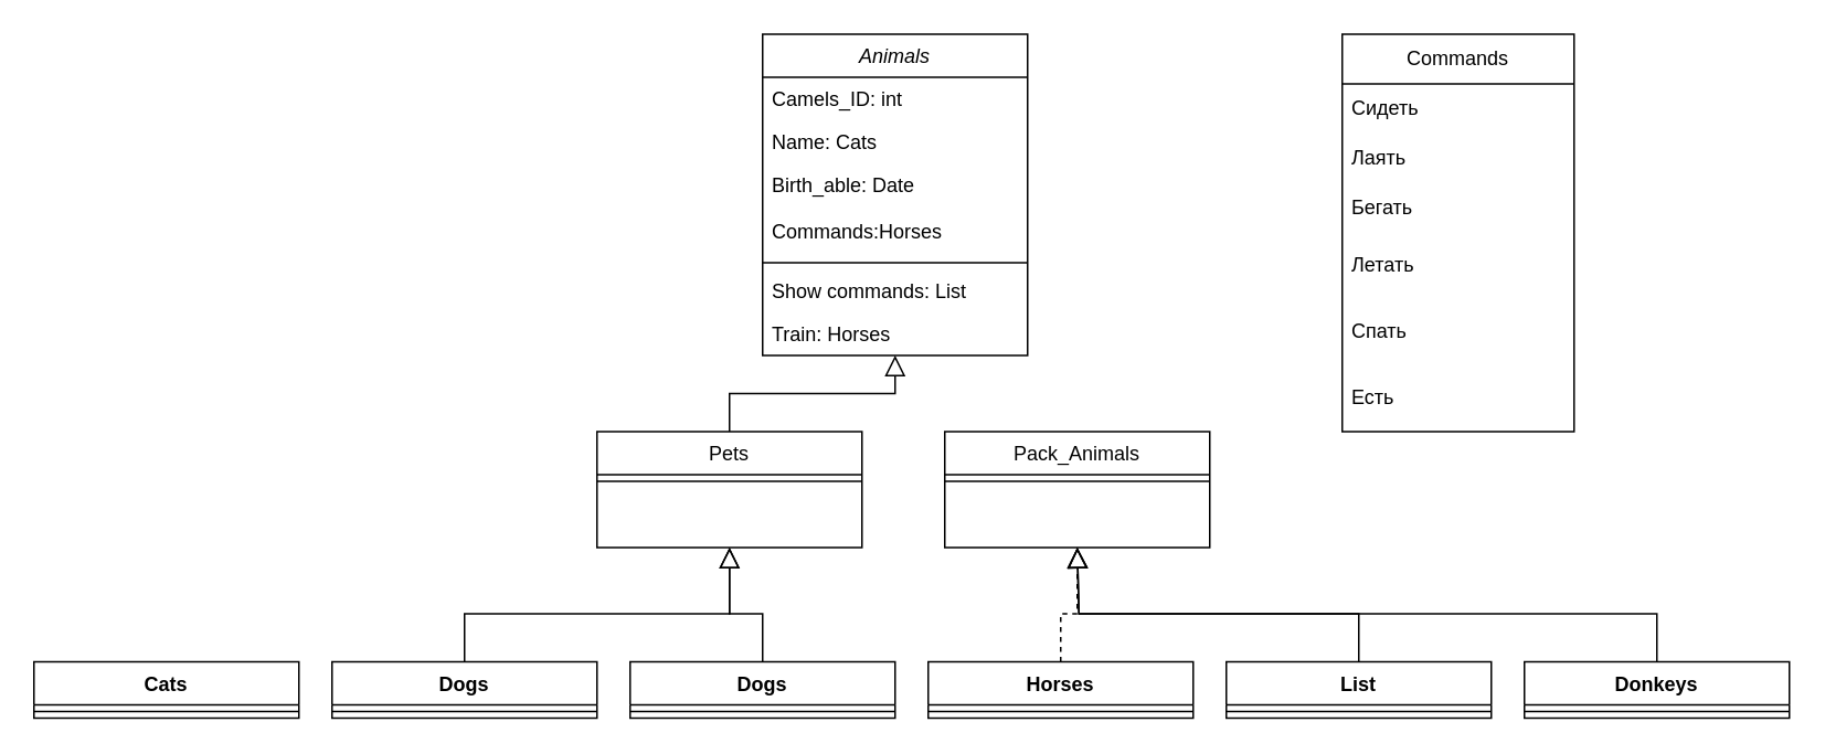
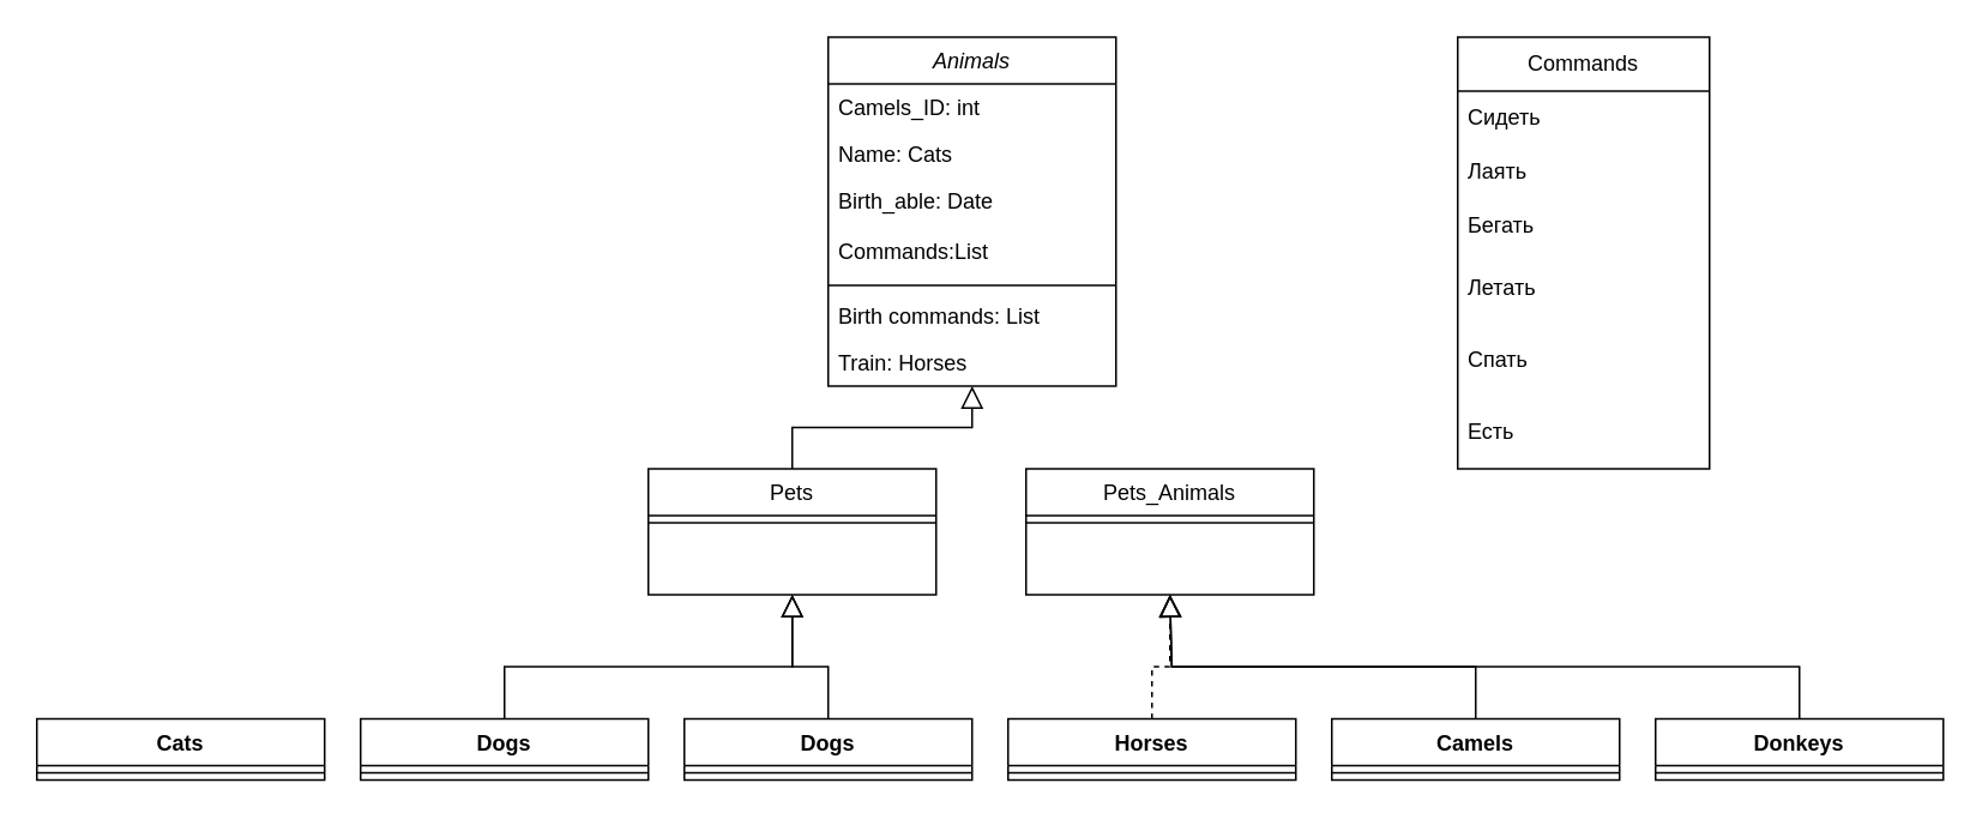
  <mxCell id="0" />
  <mxCell id="1" parent="0" />
  <mxCell id="2" value="Animals" style="swimlane;fontStyle=2;align=center;verticalAlign=top;childLayout=stackLayout;horizontal=1;startSize=26;horizontalStack=0;resizeParent=1;resizeLast=0;collapsible=1;marginBottom=0;rounded=0;shadow=0;strokeWidth=1;" parent="1" vertex="1"><mxGeometry x="460" y="20" width="160" height="194" as="geometry"><mxRectangle x="230" y="140" width="160" height="26" as="alternateBounds" /></mxGeometry></mxCell>
  <mxCell id="3" value="Camels_ID: int" style="text;align=left;verticalAlign=top;spacingLeft=4;spacingRight=4;overflow=hidden;rotatable=0;points=[[0,0.5],[1,0.5]];portConstraint=eastwest;" parent="2" vertex="1"><mxGeometry y="26" width="160" height="26" as="geometry" /></mxCell>
  <mxCell id="4" value="Name: Cats " style="text;align=left;verticalAlign=top;spacingLeft=4;spacingRight=4;overflow=hidden;rotatable=0;points=[[0,0.5],[1,0.5]];portConstraint=eastwest;" vertex="1" parent="2"><mxGeometry y="52" width="160" height="26" as="geometry" /></mxCell>
  <mxCell id="5" value="Birth_able: Date" style="text;align=left;verticalAlign=top;spacingLeft=4;spacingRight=4;overflow=hidden;rotatable=0;points=[[0,0.5],[1,0.5]];portConstraint=eastwest;rounded=0;shadow=0;html=0;" parent="2" vertex="1"><mxGeometry y="78" width="160" height="28" as="geometry" /></mxCell>
- <mxCell id="6" value="Commands:Horses" style="text;align=left;verticalAlign=top;spacingLeft=4;spacingRight=4;overflow=hidden;rotatable=0;points=[[0,0.5],[1,0.5]];portConstraint=eastwest;rounded=0;shadow=0;html=0;" vertex="1" parent="2"><mxGeometry y="106" width="160" height="28" as="geometry" /></mxCell>
+ <mxCell id="6" value="Commands:List" style="text;align=left;verticalAlign=top;spacingLeft=4;spacingRight=4;overflow=hidden;rotatable=0;points=[[0,0.5],[1,0.5]];portConstraint=eastwest;rounded=0;shadow=0;html=0;" vertex="1" parent="2"><mxGeometry y="106" width="160" height="28" as="geometry" /></mxCell>
  <mxCell id="7" value="" style="line;html=1;strokeWidth=1;align=left;verticalAlign=middle;spacingTop=-1;spacingLeft=3;spacingRight=3;rotatable=0;labelPosition=right;points=[];portConstraint=eastwest;" parent="2" vertex="1"><mxGeometry y="134" width="160" height="8" as="geometry" /></mxCell>
- <mxCell id="8" value="Show commands: List" style="text;align=left;verticalAlign=top;spacingLeft=4;spacingRight=4;overflow=hidden;rotatable=0;points=[[0,0.5],[1,0.5]];portConstraint=eastwest;" parent="2" vertex="1"><mxGeometry y="142" width="160" height="26" as="geometry" /></mxCell>
+ <mxCell id="8" value="Birth commands: List" style="text;align=left;verticalAlign=top;spacingLeft=4;spacingRight=4;overflow=hidden;rotatable=0;points=[[0,0.5],[1,0.5]];portConstraint=eastwest;" parent="2" vertex="1"><mxGeometry y="142" width="160" height="26" as="geometry" /></mxCell>
  <mxCell id="9" value="Train: Horses" style="text;align=left;verticalAlign=top;spacingLeft=4;spacingRight=4;overflow=hidden;rotatable=0;points=[[0,0.5],[1,0.5]];portConstraint=eastwest;" vertex="1" parent="2"><mxGeometry y="168" width="160" height="26" as="geometry" /></mxCell>
  <mxCell id="10" value="Pets" style="swimlane;fontStyle=0;align=center;verticalAlign=top;childLayout=stackLayout;horizontal=1;startSize=26;horizontalStack=0;resizeParent=1;resizeLast=0;collapsible=1;marginBottom=0;rounded=0;shadow=0;strokeWidth=1;" parent="1" vertex="1"><mxGeometry x="360" y="260" width="160" height="70" as="geometry"><mxRectangle x="130" y="380" width="160" height="26" as="alternateBounds" /></mxGeometry></mxCell>
  <mxCell id="11" value="" style="line;html=1;strokeWidth=1;align=left;verticalAlign=middle;spacingTop=-1;spacingLeft=3;spacingRight=3;rotatable=0;labelPosition=right;points=[];portConstraint=eastwest;" parent="10" vertex="1"><mxGeometry y="26" width="160" height="8" as="geometry" /></mxCell>
  <mxCell id="12" value="" style="endArrow=block;endSize=10;endFill=0;shadow=0;strokeWidth=1;rounded=0;edgeStyle=elbowEdgeStyle;elbow=vertical;dashed=0;dashPattern=8 8;" parent="1" source="10" target="2" edge="1"><mxGeometry width="160" relative="1" as="geometry"><mxPoint x="440" y="103" as="sourcePoint" /><mxPoint x="440" y="103" as="targetPoint" /></mxGeometry></mxCell>
- <mxCell id="13" value="Pack_Animals" style="swimlane;fontStyle=0;align=center;verticalAlign=top;childLayout=stackLayout;horizontal=1;startSize=26;horizontalStack=0;resizeParent=1;resizeLast=0;collapsible=1;marginBottom=0;rounded=0;shadow=0;strokeWidth=1;" parent="1" vertex="1"><mxGeometry x="570" y="260" width="160" height="70" as="geometry"><mxRectangle x="340" y="380" width="170" height="26" as="alternateBounds" /></mxGeometry></mxCell>
+ <mxCell id="13" value="Pets_Animals" style="swimlane;fontStyle=0;align=center;verticalAlign=top;childLayout=stackLayout;horizontal=1;startSize=26;horizontalStack=0;resizeParent=1;resizeLast=0;collapsible=1;marginBottom=0;rounded=0;shadow=0;strokeWidth=1;" parent="1" vertex="1"><mxGeometry x="570" y="260" width="160" height="70" as="geometry"><mxRectangle x="340" y="380" width="170" height="26" as="alternateBounds" /></mxGeometry></mxCell>
  <mxCell id="14" value="" style="line;html=1;strokeWidth=1;align=left;verticalAlign=middle;spacingTop=-1;spacingLeft=3;spacingRight=3;rotatable=0;labelPosition=right;points=[];portConstraint=eastwest;" parent="13" vertex="1"><mxGeometry y="26" width="160" height="8" as="geometry" /></mxCell>
  <mxCell id="15" value="Commands" style="swimlane;fontStyle=0;childLayout=stackLayout;horizontal=1;startSize=30;horizontalStack=0;resizeParent=1;resizeParentMax=0;resizeLast=0;collapsible=1;marginBottom=0;whiteSpace=wrap;html=1;" vertex="1" parent="1"><mxGeometry x="810" y="20" width="140" height="240" as="geometry" /></mxCell>
  <mxCell id="16" value="Сидеть" style="text;strokeColor=none;fillColor=none;align=left;verticalAlign=middle;spacingLeft=4;spacingRight=4;overflow=hidden;points=[[0,0.5],[1,0.5]];portConstraint=eastwest;rotatable=0;whiteSpace=wrap;html=1;" vertex="1" parent="15"><mxGeometry y="30" width="140" height="30" as="geometry" /></mxCell>
  <mxCell id="17" value="Лаять" style="text;strokeColor=none;fillColor=none;align=left;verticalAlign=middle;spacingLeft=4;spacingRight=4;overflow=hidden;points=[[0,0.5],[1,0.5]];portConstraint=eastwest;rotatable=0;whiteSpace=wrap;html=1;" vertex="1" parent="15"><mxGeometry y="60" width="140" height="30" as="geometry" /></mxCell>
  <mxCell id="18" value="Бегать" style="text;strokeColor=none;fillColor=none;align=left;verticalAlign=middle;spacingLeft=4;spacingRight=4;overflow=hidden;points=[[0,0.5],[1,0.5]];portConstraint=eastwest;rotatable=0;whiteSpace=wrap;html=1;" vertex="1" parent="15"><mxGeometry y="90" width="140" height="30" as="geometry" /></mxCell>
  <mxCell id="19" value="Летать" style="text;strokeColor=none;fillColor=none;align=left;verticalAlign=middle;spacingLeft=4;spacingRight=4;overflow=hidden;points=[[0,0.5],[1,0.5]];portConstraint=eastwest;rotatable=0;whiteSpace=wrap;html=1;" vertex="1" parent="15"><mxGeometry y="120" width="140" height="40" as="geometry" /></mxCell>
  <mxCell id="20" value="Спать" style="text;strokeColor=none;fillColor=none;align=left;verticalAlign=middle;spacingLeft=4;spacingRight=4;overflow=hidden;points=[[0,0.5],[1,0.5]];portConstraint=eastwest;rotatable=0;whiteSpace=wrap;html=1;" vertex="1" parent="15"><mxGeometry y="160" width="140" height="40" as="geometry" /></mxCell>
  <mxCell id="21" value="Есть" style="text;strokeColor=none;fillColor=none;align=left;verticalAlign=middle;spacingLeft=4;spacingRight=4;overflow=hidden;points=[[0,0.5],[1,0.5]];portConstraint=eastwest;rotatable=0;whiteSpace=wrap;html=1;" vertex="1" parent="15"><mxGeometry y="200" width="140" height="40" as="geometry" /></mxCell>
  <mxCell id="22" value="Cats" style="swimlane;fontStyle=1;align=center;verticalAlign=top;childLayout=stackLayout;horizontal=1;startSize=26;horizontalStack=0;resizeParent=1;resizeParentMax=0;resizeLast=0;collapsible=1;marginBottom=0;whiteSpace=wrap;html=1;" vertex="1" parent="1"><mxGeometry x="20" y="399" width="160" height="34" as="geometry" /></mxCell>
  <mxCell id="23" value="" style="line;strokeWidth=1;fillColor=none;align=left;verticalAlign=middle;spacingTop=-1;spacingLeft=3;spacingRight=3;rotatable=0;labelPosition=right;points=[];portConstraint=eastwest;strokeColor=inherit;" vertex="1" parent="22"><mxGeometry y="26" width="160" height="8" as="geometry" /></mxCell>
  <mxCell id="24" style="edgeStyle=orthogonalEdgeStyle;rounded=0;orthogonalLoop=1;jettySize=auto;html=1;entryX=0.5;entryY=1;entryDx=0;entryDy=0;endArrow=block;endFill=0;endSize=10;shadow=0;strokeWidth=1;" edge="1" parent="1" source="25" target="10"><mxGeometry relative="1" as="geometry"><Array as="points"><mxPoint x="280" y="370" /><mxPoint x="440" y="370" /></Array></mxGeometry></mxCell>
  <mxCell id="25" value="Dogs" style="swimlane;fontStyle=1;align=center;verticalAlign=top;childLayout=stackLayout;horizontal=1;startSize=26;horizontalStack=0;resizeParent=1;resizeParentMax=0;resizeLast=0;collapsible=1;marginBottom=0;whiteSpace=wrap;html=1;" vertex="1" parent="1"><mxGeometry x="200" y="399" width="160" height="34" as="geometry" /></mxCell>
  <mxCell id="26" value="" style="line;strokeWidth=1;fillColor=none;align=left;verticalAlign=middle;spacingTop=-1;spacingLeft=3;spacingRight=3;rotatable=0;labelPosition=right;points=[];portConstraint=eastwest;strokeColor=inherit;" vertex="1" parent="25"><mxGeometry y="26" width="160" height="8" as="geometry" /></mxCell>
  <mxCell id="27" style="edgeStyle=orthogonalEdgeStyle;rounded=0;orthogonalLoop=1;jettySize=auto;html=1;entryX=0.5;entryY=1;entryDx=0;entryDy=0;endArrow=block;endFill=0;endSize=10;shadow=0;strokeWidth=1;" edge="1" parent="1" source="28" target="10"><mxGeometry relative="1" as="geometry"><Array as="points"><mxPoint x="460" y="370" /><mxPoint x="440" y="370" /></Array></mxGeometry></mxCell>
  <mxCell id="28" value="Dogs" style="swimlane;fontStyle=1;align=center;verticalAlign=top;childLayout=stackLayout;horizontal=1;startSize=26;horizontalStack=0;resizeParent=1;resizeParentMax=0;resizeLast=0;collapsible=1;marginBottom=0;whiteSpace=wrap;html=1;" vertex="1" parent="1"><mxGeometry x="380" y="399" width="160" height="34" as="geometry" /></mxCell>
  <mxCell id="29" value="" style="line;strokeWidth=1;fillColor=none;align=left;verticalAlign=middle;spacingTop=-1;spacingLeft=3;spacingRight=3;rotatable=0;labelPosition=right;points=[];portConstraint=eastwest;strokeColor=inherit;" vertex="1" parent="28"><mxGeometry y="26" width="160" height="8" as="geometry" /></mxCell>
  <mxCell id="30" style="edgeStyle=orthogonalEdgeStyle;rounded=0;orthogonalLoop=1;jettySize=auto;html=1;entryX=0.5;entryY=1;entryDx=0;entryDy=0;endArrow=block;endFill=0;endSize=10;shadow=0;strokeWidth=1;dashed=1;" edge="1" parent="1" source="31" target="13"><mxGeometry relative="1" as="geometry"><Array as="points"><mxPoint x="640" y="370" /><mxPoint x="650" y="370" /></Array></mxGeometry></mxCell>
  <mxCell id="31" value="Horses" style="swimlane;fontStyle=1;align=center;verticalAlign=top;childLayout=stackLayout;horizontal=1;startSize=26;horizontalStack=0;resizeParent=1;resizeParentMax=0;resizeLast=0;collapsible=1;marginBottom=0;whiteSpace=wrap;html=1;" vertex="1" parent="1"><mxGeometry x="560" y="399" width="160" height="34" as="geometry" /></mxCell>
  <mxCell id="32" value="" style="line;strokeWidth=1;fillColor=none;align=left;verticalAlign=middle;spacingTop=-1;spacingLeft=3;spacingRight=3;rotatable=0;labelPosition=right;points=[];portConstraint=eastwest;strokeColor=inherit;" vertex="1" parent="31"><mxGeometry y="26" width="160" height="8" as="geometry" /></mxCell>
  <mxCell id="33" style="edgeStyle=orthogonalEdgeStyle;rounded=0;orthogonalLoop=1;jettySize=auto;html=1;endArrow=block;endFill=0;endSize=10;shadow=0;strokeWidth=1;" edge="1" parent="1" source="34"><mxGeometry relative="1" as="geometry"><mxPoint x="650" y="330" as="targetPoint" /><Array as="points"><mxPoint x="820" y="370" /><mxPoint x="651" y="370" /><mxPoint x="651" y="330" /></Array></mxGeometry></mxCell>
- <mxCell id="34" value="List" style="swimlane;fontStyle=1;align=center;verticalAlign=top;childLayout=stackLayout;horizontal=1;startSize=26;horizontalStack=0;resizeParent=1;resizeParentMax=0;resizeLast=0;collapsible=1;marginBottom=0;whiteSpace=wrap;html=1;" vertex="1" parent="1"><mxGeometry x="740" y="399" width="160" height="34" as="geometry" /></mxCell>
+ <mxCell id="34" value="Camels" style="swimlane;fontStyle=1;align=center;verticalAlign=top;childLayout=stackLayout;horizontal=1;startSize=26;horizontalStack=0;resizeParent=1;resizeParentMax=0;resizeLast=0;collapsible=1;marginBottom=0;whiteSpace=wrap;html=1;" vertex="1" parent="1"><mxGeometry x="740" y="399" width="160" height="34" as="geometry" /></mxCell>
  <mxCell id="35" value="" style="line;strokeWidth=1;fillColor=none;align=left;verticalAlign=middle;spacingTop=-1;spacingLeft=3;spacingRight=3;rotatable=0;labelPosition=right;points=[];portConstraint=eastwest;strokeColor=inherit;" vertex="1" parent="34"><mxGeometry y="26" width="160" height="8" as="geometry" /></mxCell>
  <mxCell id="36" style="edgeStyle=orthogonalEdgeStyle;rounded=0;orthogonalLoop=1;jettySize=auto;html=1;endArrow=block;endFill=0;endSize=10;shadow=0;strokeWidth=1;" edge="1" parent="1" source="37"><mxGeometry relative="1" as="geometry"><mxPoint x="650" y="330" as="targetPoint" /><Array as="points"><mxPoint x="1000" y="370" /><mxPoint x="651" y="370" /><mxPoint x="651" y="330" /></Array></mxGeometry></mxCell>
  <mxCell id="37" value="Donkeys" style="swimlane;fontStyle=1;align=center;verticalAlign=top;childLayout=stackLayout;horizontal=1;startSize=26;horizontalStack=0;resizeParent=1;resizeParentMax=0;resizeLast=0;collapsible=1;marginBottom=0;whiteSpace=wrap;html=1;" vertex="1" parent="1"><mxGeometry x="920" y="399" width="160" height="34" as="geometry" /></mxCell>
  <mxCell id="38" value="" style="line;strokeWidth=1;fillColor=none;align=left;verticalAlign=middle;spacingTop=-1;spacingLeft=3;spacingRight=3;rotatable=0;labelPosition=right;points=[];portConstraint=eastwest;strokeColor=inherit;" vertex="1" parent="37"><mxGeometry y="26" width="160" height="8" as="geometry" /></mxCell>
